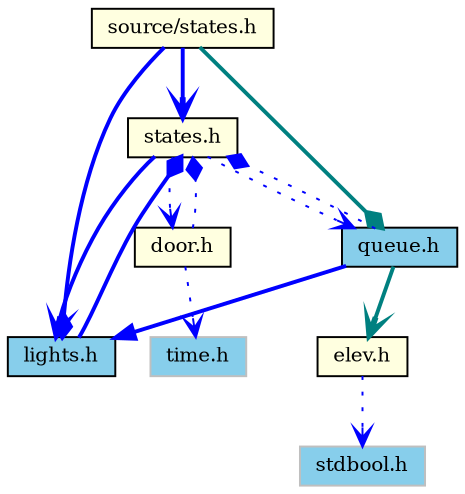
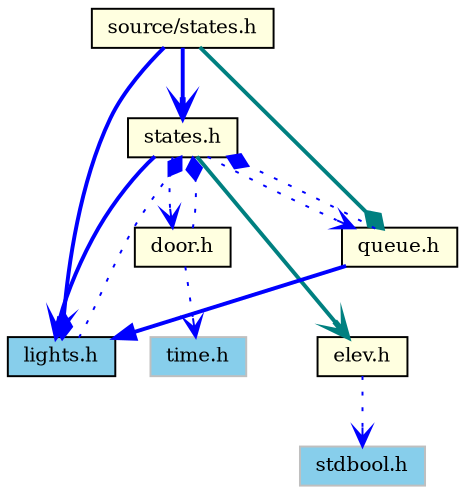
  digraph {
    fontname="DejaVu Serif"
    node [color=black fillcolor=lightyellow fontname="DejaVu Serif" fontsize=10 shape=record style=filled]
    edge [arrowhead=vee color=blue fontname="DejaVu Serif" fontsize=10 labelfontname=Helvetica labelfontsize=10 style=dotted]
    n1 [fontcolor=black height=0.2 label="source/states.h" width=0.4]
    n2 [height=0.2 label="states.h" width=0.4]
-   n3 [fillcolor=skyblue height=0.2 label="queue.h" width=0.4]
+   n3 [height=0.2 label="queue.h" width=0.4]
    n4 [fillcolor=skyblue height=0.2 label="lights.h" width=0.4]
    n5 [height=0.2 label="door.h" width=0.4]
    n6 [height=0.2 label="elev.h" width=0.4]
    n7 [color=grey75 fillcolor=skyblue height=0.2 label="time.h" width=0.4]
    n8 [color=grey75 fillcolor=skyblue height=0.2 label="stdbool.h" width=0.4]
    n1 -> n2 [style=bold]
    n1 -> n3 [arrowhead=diamond color=teal style=bold]
    n1 -> n4 [arrowhead=diamond style=bold]
    n2 -> n3
    n2 -> n4 [style=bold]
    n2 -> n5
-   n3 -> n6 [color=teal style=bold]
+   n2 -> n6 [color=teal style=bold]
    n3 -> n2 [arrowhead=diamond]
    n3 -> n4 [arrowhead=normal style=bold]
-   n4 -> n2 [arrowhead=diamond style=bold]
+   n4 -> n2 [arrowhead=diamond]
    n5 -> n2 [arrowhead=diamond]
    n5 -> n7
    n6 -> n8
  }
